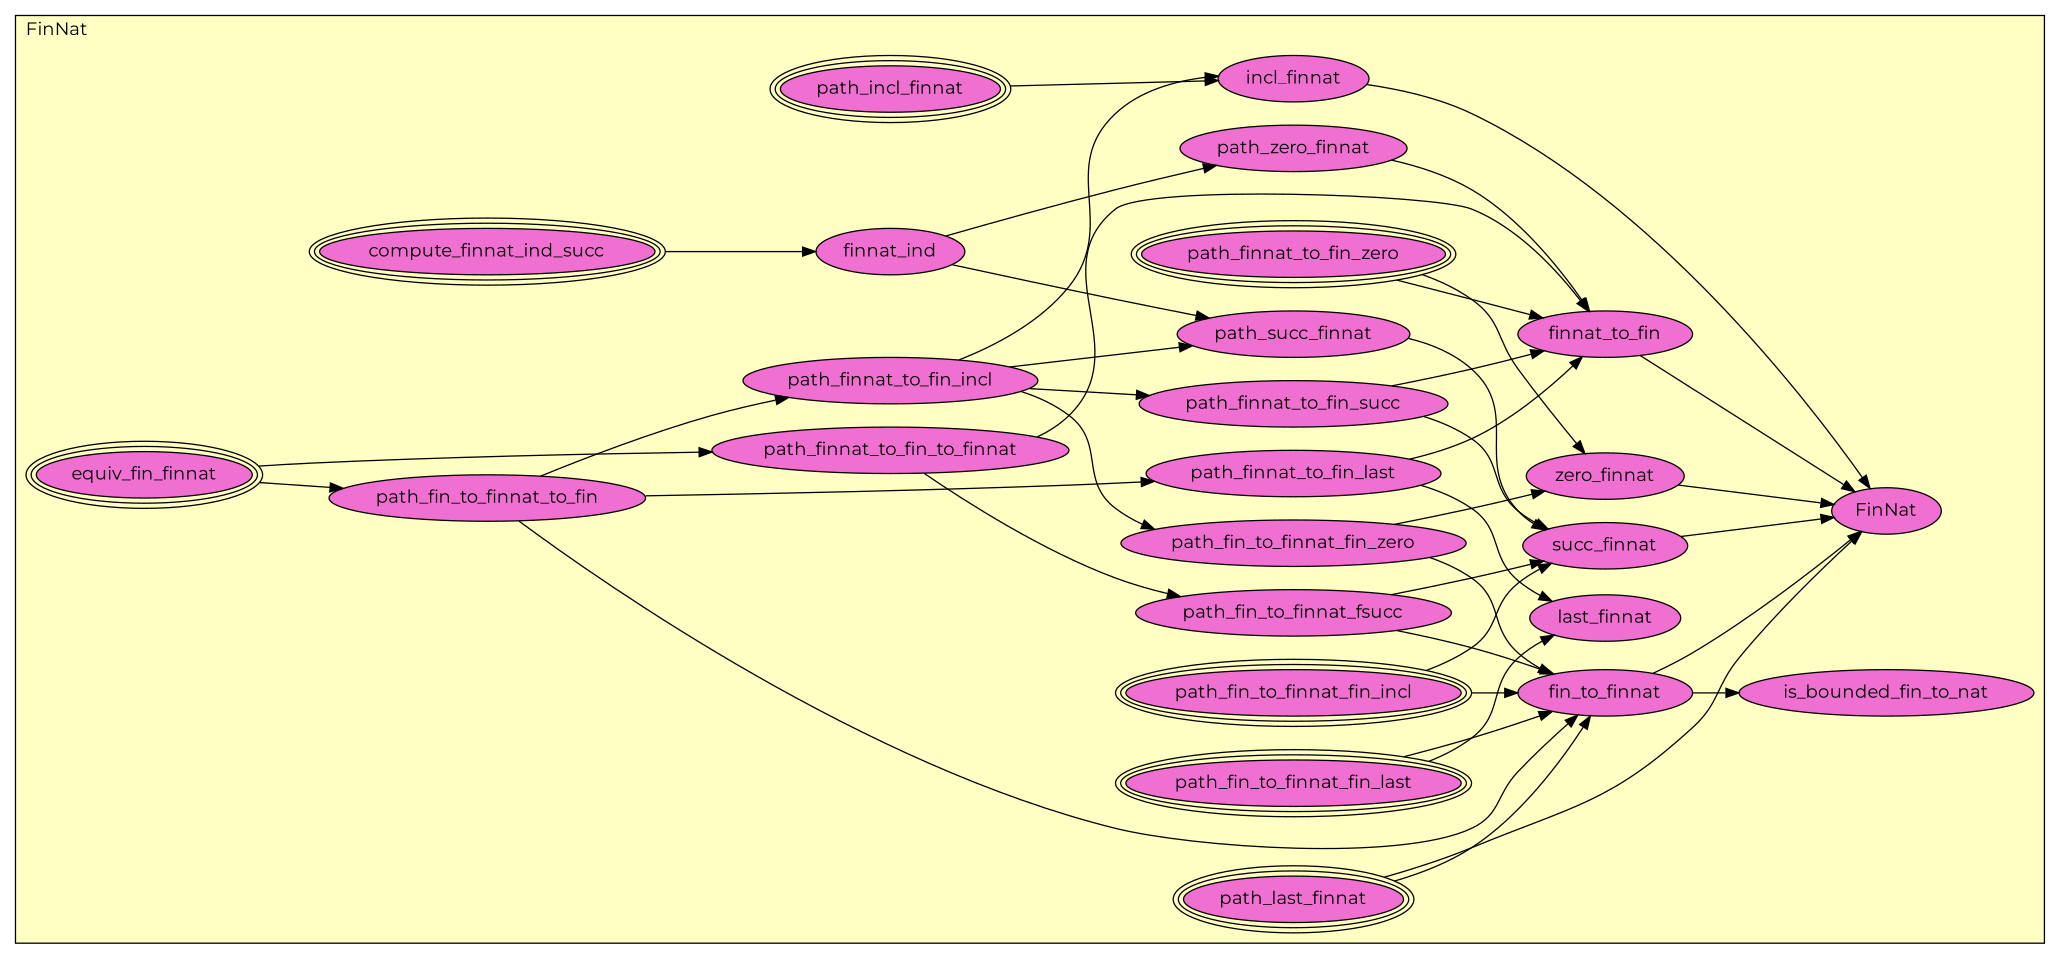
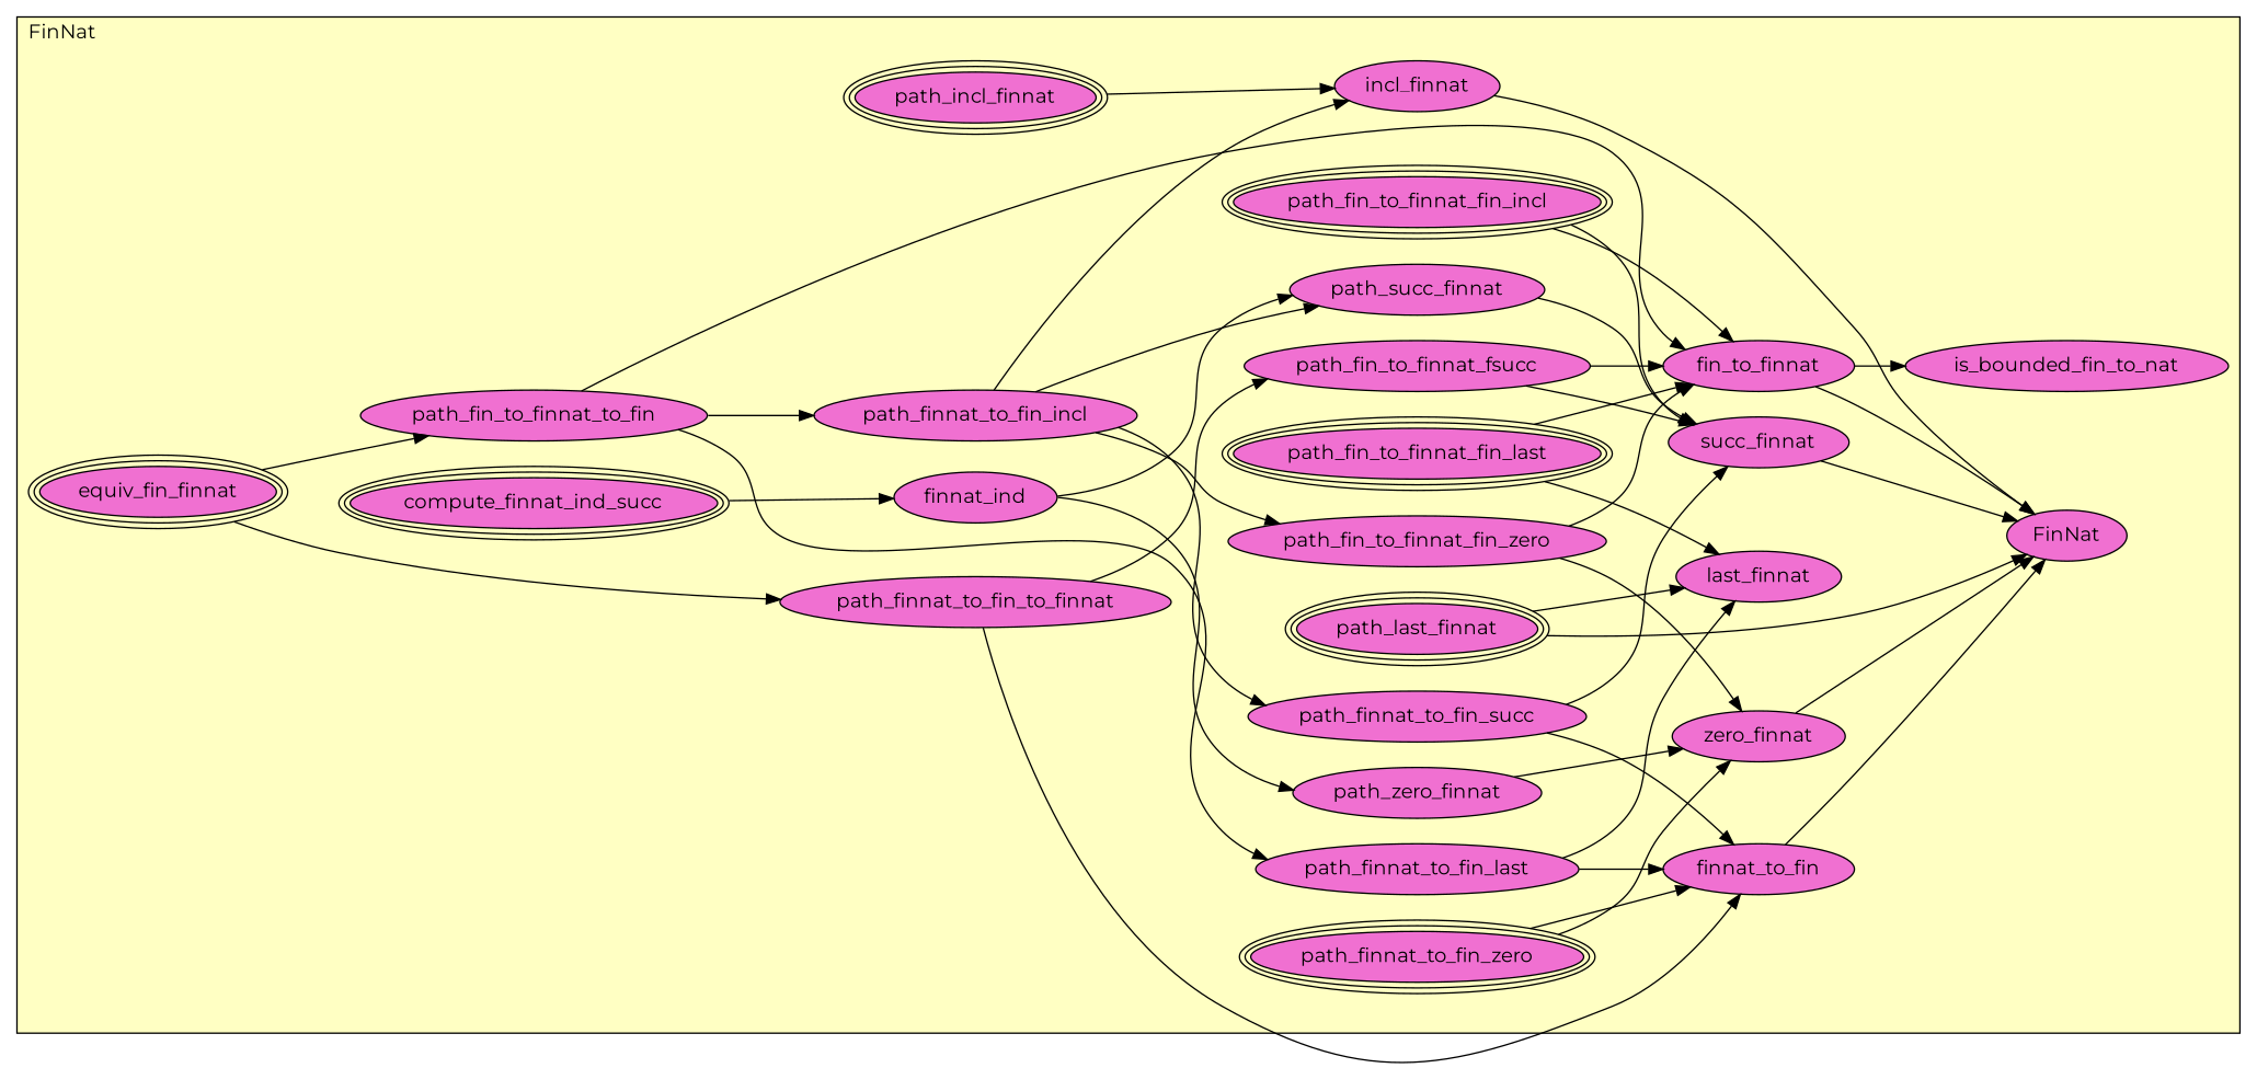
  digraph {
    fontname=Montserrat
    rankdir=LR
    node [fillcolor="#F070D1" fontname=Montserrat style=filled]
    edge [fontname=Montserrat]
    n1 [label=equiv_fin_finnat peripheries=3]
    n2 [label=path_fin_to_finnat_to_fin]
    n3 [label=path_finnat_to_fin_to_finnat]
    n4 [label=path_finnat_to_fin_last]
    n5 [label=path_finnat_to_fin_incl]
    n6 [label=path_finnat_to_fin_zero peripheries=3]
    n7 [label=path_finnat_to_fin_succ]
    n8 [label=path_fin_to_finnat_fin_last peripheries=3]
    n9 [label=path_fin_to_finnat_fin_incl peripheries=3]
    n10 [label=path_fin_to_finnat_fin_zero]
    n11 [label=path_fin_to_finnat_fsucc]
    n12 [label=finnat_to_fin]
    n13 [label=fin_to_finnat]
    n14 [label=is_bounded_fin_to_nat]
    n15 [label=compute_finnat_ind_succ peripheries=3]
    n16 [label=finnat_ind]
    n17 [label=path_incl_finnat peripheries=3]
    n18 [label=incl_finnat]
    n19 [label=path_last_finnat peripheries=3]
    n20 [label=last_finnat]
    n21 [label=path_succ_finnat]
    n22 [label=succ_finnat]
    n23 [label=path_zero_finnat]
    n24 [label=zero_finnat]
    n25 [label=FinNat]
    subgraph cluster_1 {
      fillcolor="#FFFFC3"
      label=FinNat
      labeljust=l
      style=filled
      n1
      n2
      n3
      n4
      n5
      n6
      n7
      n8
      n9
      n10
      n11
      n12
      n13
      n14
      n15
      n16
      n17
      n18
      n19
      n20
      n21
      n22
      n23
      n24
      n25
    }
    n1 -> n2
    n1 -> n3
    n2 -> n4
    n2 -> n5
    n2 -> n13
    n3 -> n11
    n3 -> n12
    n4 -> n12
    n4 -> n20
    n5 -> n7
    n5 -> n10
    n5 -> n18
    n5 -> n21
    n6 -> n12
    n6 -> n24
    n7 -> n12
    n7 -> n22
    n8 -> n13
    n8 -> n20
    n9 -> n13
    n9 -> n22
    n10 -> n13
    n10 -> n24
    n11 -> n13
    n11 -> n22
    n12 -> n25
    n13 -> n14
    n13 -> n25
    n15 -> n16
    n16 -> n21
    n16 -> n23
    n17 -> n18
    n18 -> n25
-   n19 -> n13
+   n19 -> n20
    n19 -> n25
    n21 -> n22
    n22 -> n25
-   n23 -> n12
+   n23 -> n24
    n24 -> n25
  }
